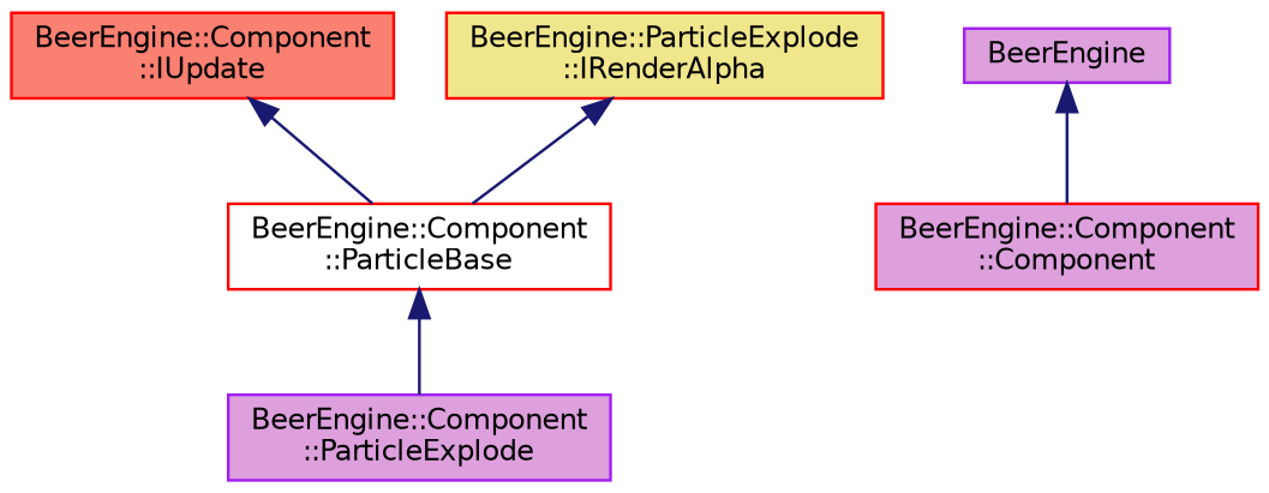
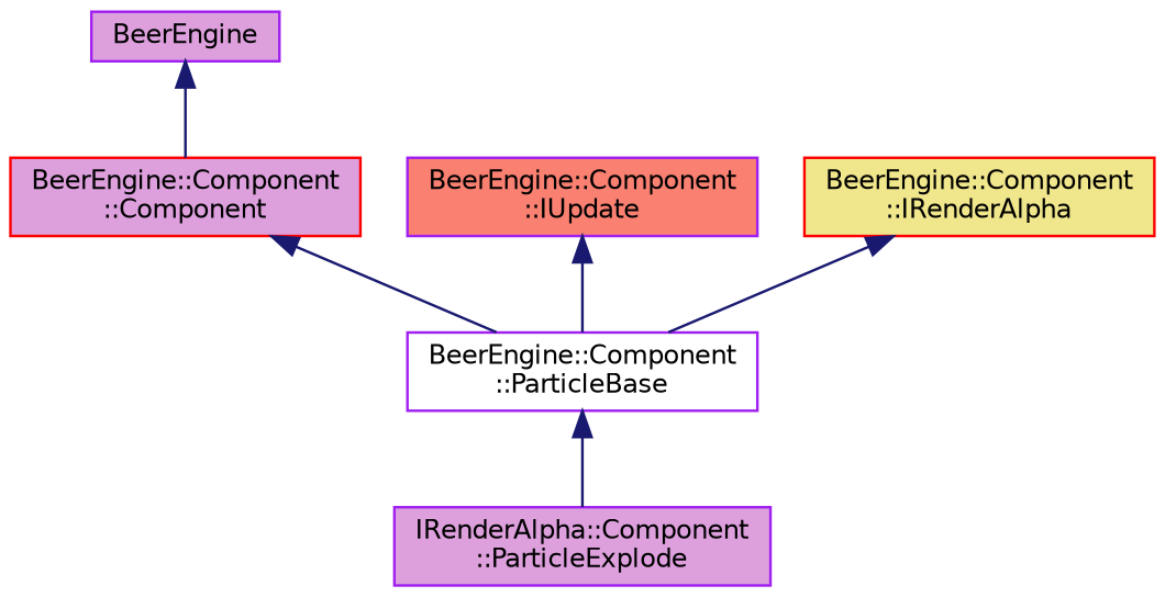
  digraph {
    rankdir=TB
    node [color=red fillcolor=plum fontname=Helvetica fontsize=10 shape=record style=filled]
    edge [color=midnightblue dir=back fontname=Helvetica fontsize=10 labelfontname=Helvetica labelfontsize=10 style=solid]
-   n1 [color=purple fontcolor=black height=0.2 label="BeerEngine::Component\l::ParticleExplode" width=0.4]
-   n2 [fillcolor=white height=0.2 label="BeerEngine::Component\l::ParticleBase" width=0.4]
+   n1 [color=purple fontcolor=black height=0.2 label="IRenderAlpha::Component\l::ParticleExplode" width=0.4]
+   n2 [color=purple fillcolor=white height=0.2 label="BeerEngine::Component\l::ParticleBase" width=0.4]
    n3 [height=0.2 label="BeerEngine::Component\l::Component" width=0.4]
    n4 [color=purple height=0.2 label=BeerEngine width=0.4]
-   n5 [fillcolor=salmon height=0.2 label="BeerEngine::Component\l::IUpdate" width=0.4]
-   n6 [fillcolor=khaki height=0.2 label="BeerEngine::ParticleExplode\l::IRenderAlpha" width=0.4]
+   n5 [color=purple fillcolor=salmon height=0.2 label="BeerEngine::Component\l::IUpdate" width=0.4]
+   n6 [fillcolor=khaki height=0.2 label="BeerEngine::Component\l::IRenderAlpha" width=0.4]
    n2 -> n1
+   n3 -> n2
    n4 -> n3
    n5 -> n2
    n6 -> n2
  }
